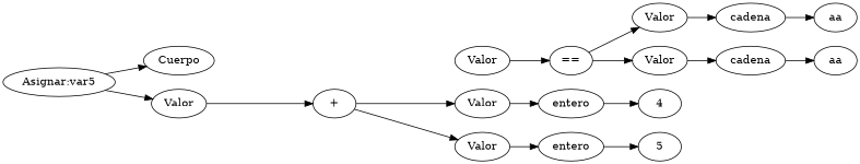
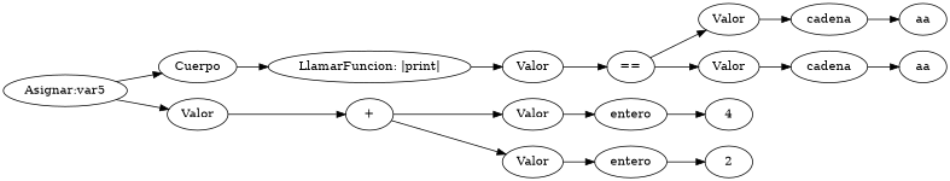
  digraph {
    rankdir=LR
    n1 [label=Cuerpo]
+   n2 [label="LlamarFuncion: |print|"]
    n3 [label="Asignar:var5"]
    n4 [label=Valor]
    n5 [label=Valor]
    n6 [label="+"]
    n7 [label=Valor]
    n8 [label=Valor]
    n9 [label=entero]
    n10 [label=entero]
    n11 [label=4]
-   n12 [label=5]
+   n12 [label=2]
    n13 [label="=="]
    n14 [label=Valor]
    n15 [label=Valor]
    n16 [label=cadena]
    n17 [label=cadena]
    n18 [label=aa]
    n19 [label=aa]
+   n1 -> n2
+   n2 -> n5
    n3 -> n1
    n3 -> n4
    n4 -> n6
    n5 -> n13
    n6 -> n7
    n6 -> n8
    n7 -> n9
    n8 -> n10
    n9 -> n11
    n10 -> n12
    n13 -> n14
    n13 -> n15
    n14 -> n16
    n15 -> n17
    n16 -> n18
    n17 -> n19
  }
